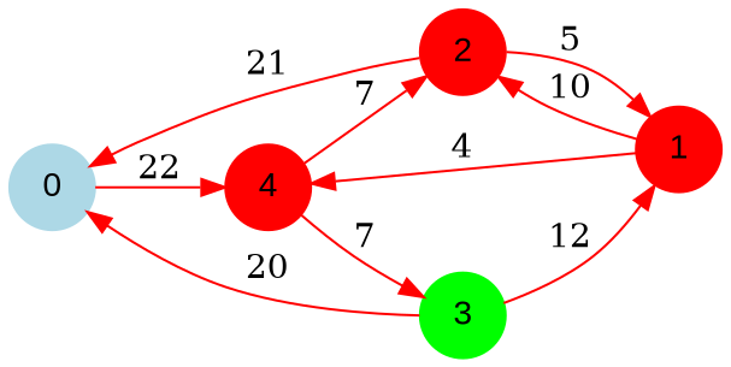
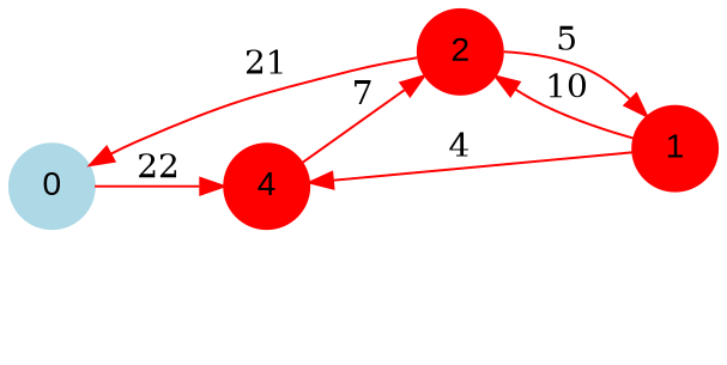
  digraph {
    rankdir=LR
    node [color=red fontname=Arial shape=circle style=filled]
    edge [color=red]
    0 [color=lightblue]
    4
    1
    2
-   3 [color=green]
    0 -> 4 [label=22]
    4 -> 2 [label=7]
-   4 -> 3 [label=7]
    1 -> 4 [label=4]
    1 -> 2 [label=10]
    2 -> 0 [label=21]
    2 -> 1 [label=5]
-   3 -> 0 [label=20]
-   3 -> 1 [label=12]
  }
